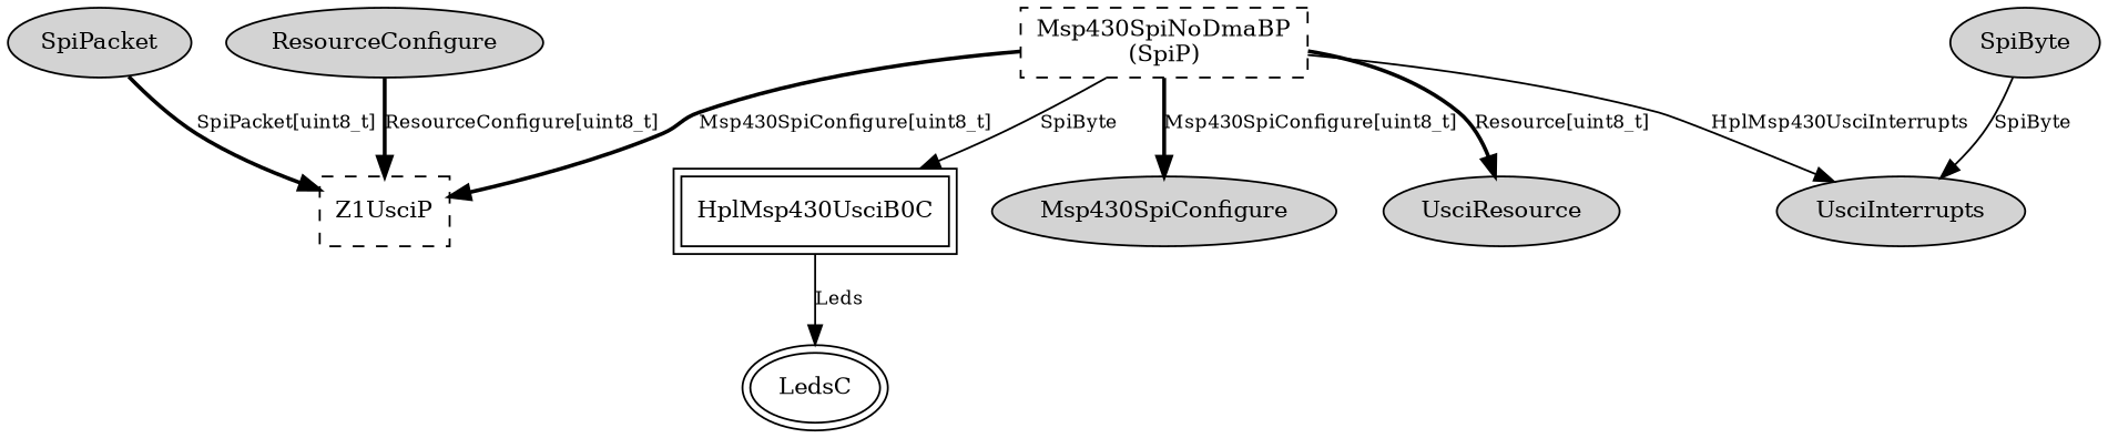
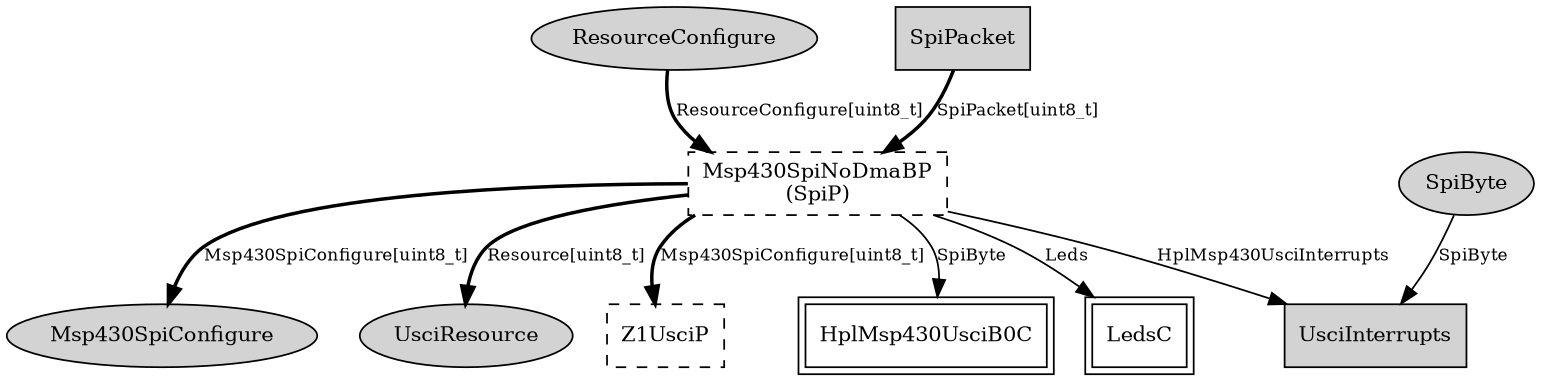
  digraph {
    node [fontsize=12 shape=ellipse style=filled]
    edge [fontsize=10 style=bold]
    n1 [label=ResourceConfigure]
    n2 [label="Msp430SpiNoDmaBP\n(SpiP)" shape=box style=dashed]
    n3 [label=Z1UsciP shape=box style=dashed]
    n4 [label=Msp430SpiConfigure]
    n5 [label=UsciResource]
-   n6 [label=UsciInterrupts]
+   n6 [label=UsciInterrupts shape=box]
    HplMsp430UsciB0C [peripheries=2 shape=box style=""]
-   LedsC [peripheries=2 style=""]
-   n9 [label=SpiPacket]
+   LedsC [peripheries=2 shape=box style=""]
+   n9 [label=SpiPacket shape=box]
    n10 [label=SpiByte]
-   n1 -> n3 [label="ResourceConfigure[uint8_t]"]
+   n1 -> n2 [label="ResourceConfigure[uint8_t]"]
    n2 -> n3 [label="Msp430SpiConfigure[uint8_t]"]
    n2 -> n4 [label="Msp430SpiConfigure[uint8_t]"]
    n2 -> n5 [label="Resource[uint8_t]"]
    n2 -> n6 [label=HplMsp430UsciInterrupts style=""]
    n2 -> HplMsp430UsciB0C [label=SpiByte style=""]
-   HplMsp430UsciB0C -> LedsC [label=Leds style=""]
-   n9 -> n3 [label="SpiPacket[uint8_t]"]
+   n2 -> LedsC [label=Leds style=""]
+   n9 -> n2 [label="SpiPacket[uint8_t]"]
    n10 -> n6 [label=SpiByte style=""]
  }
